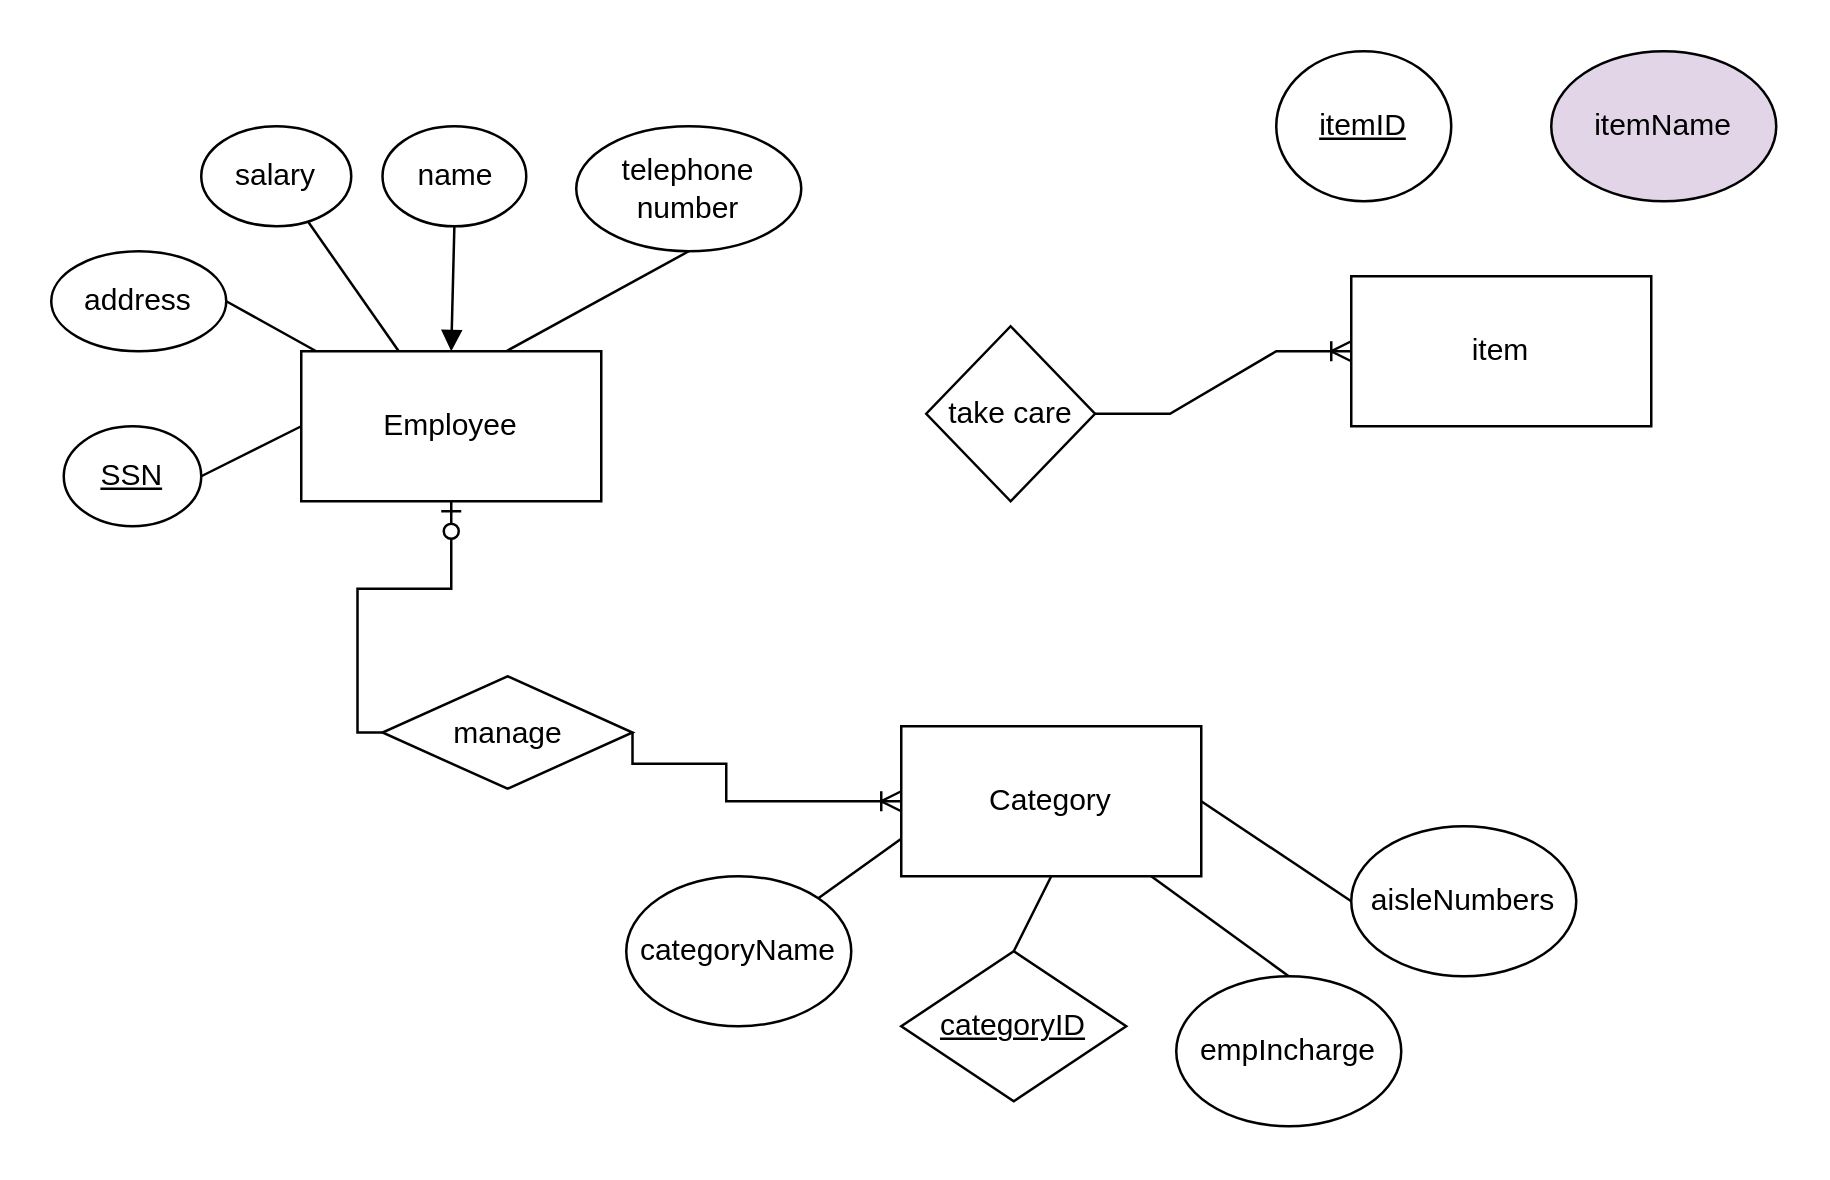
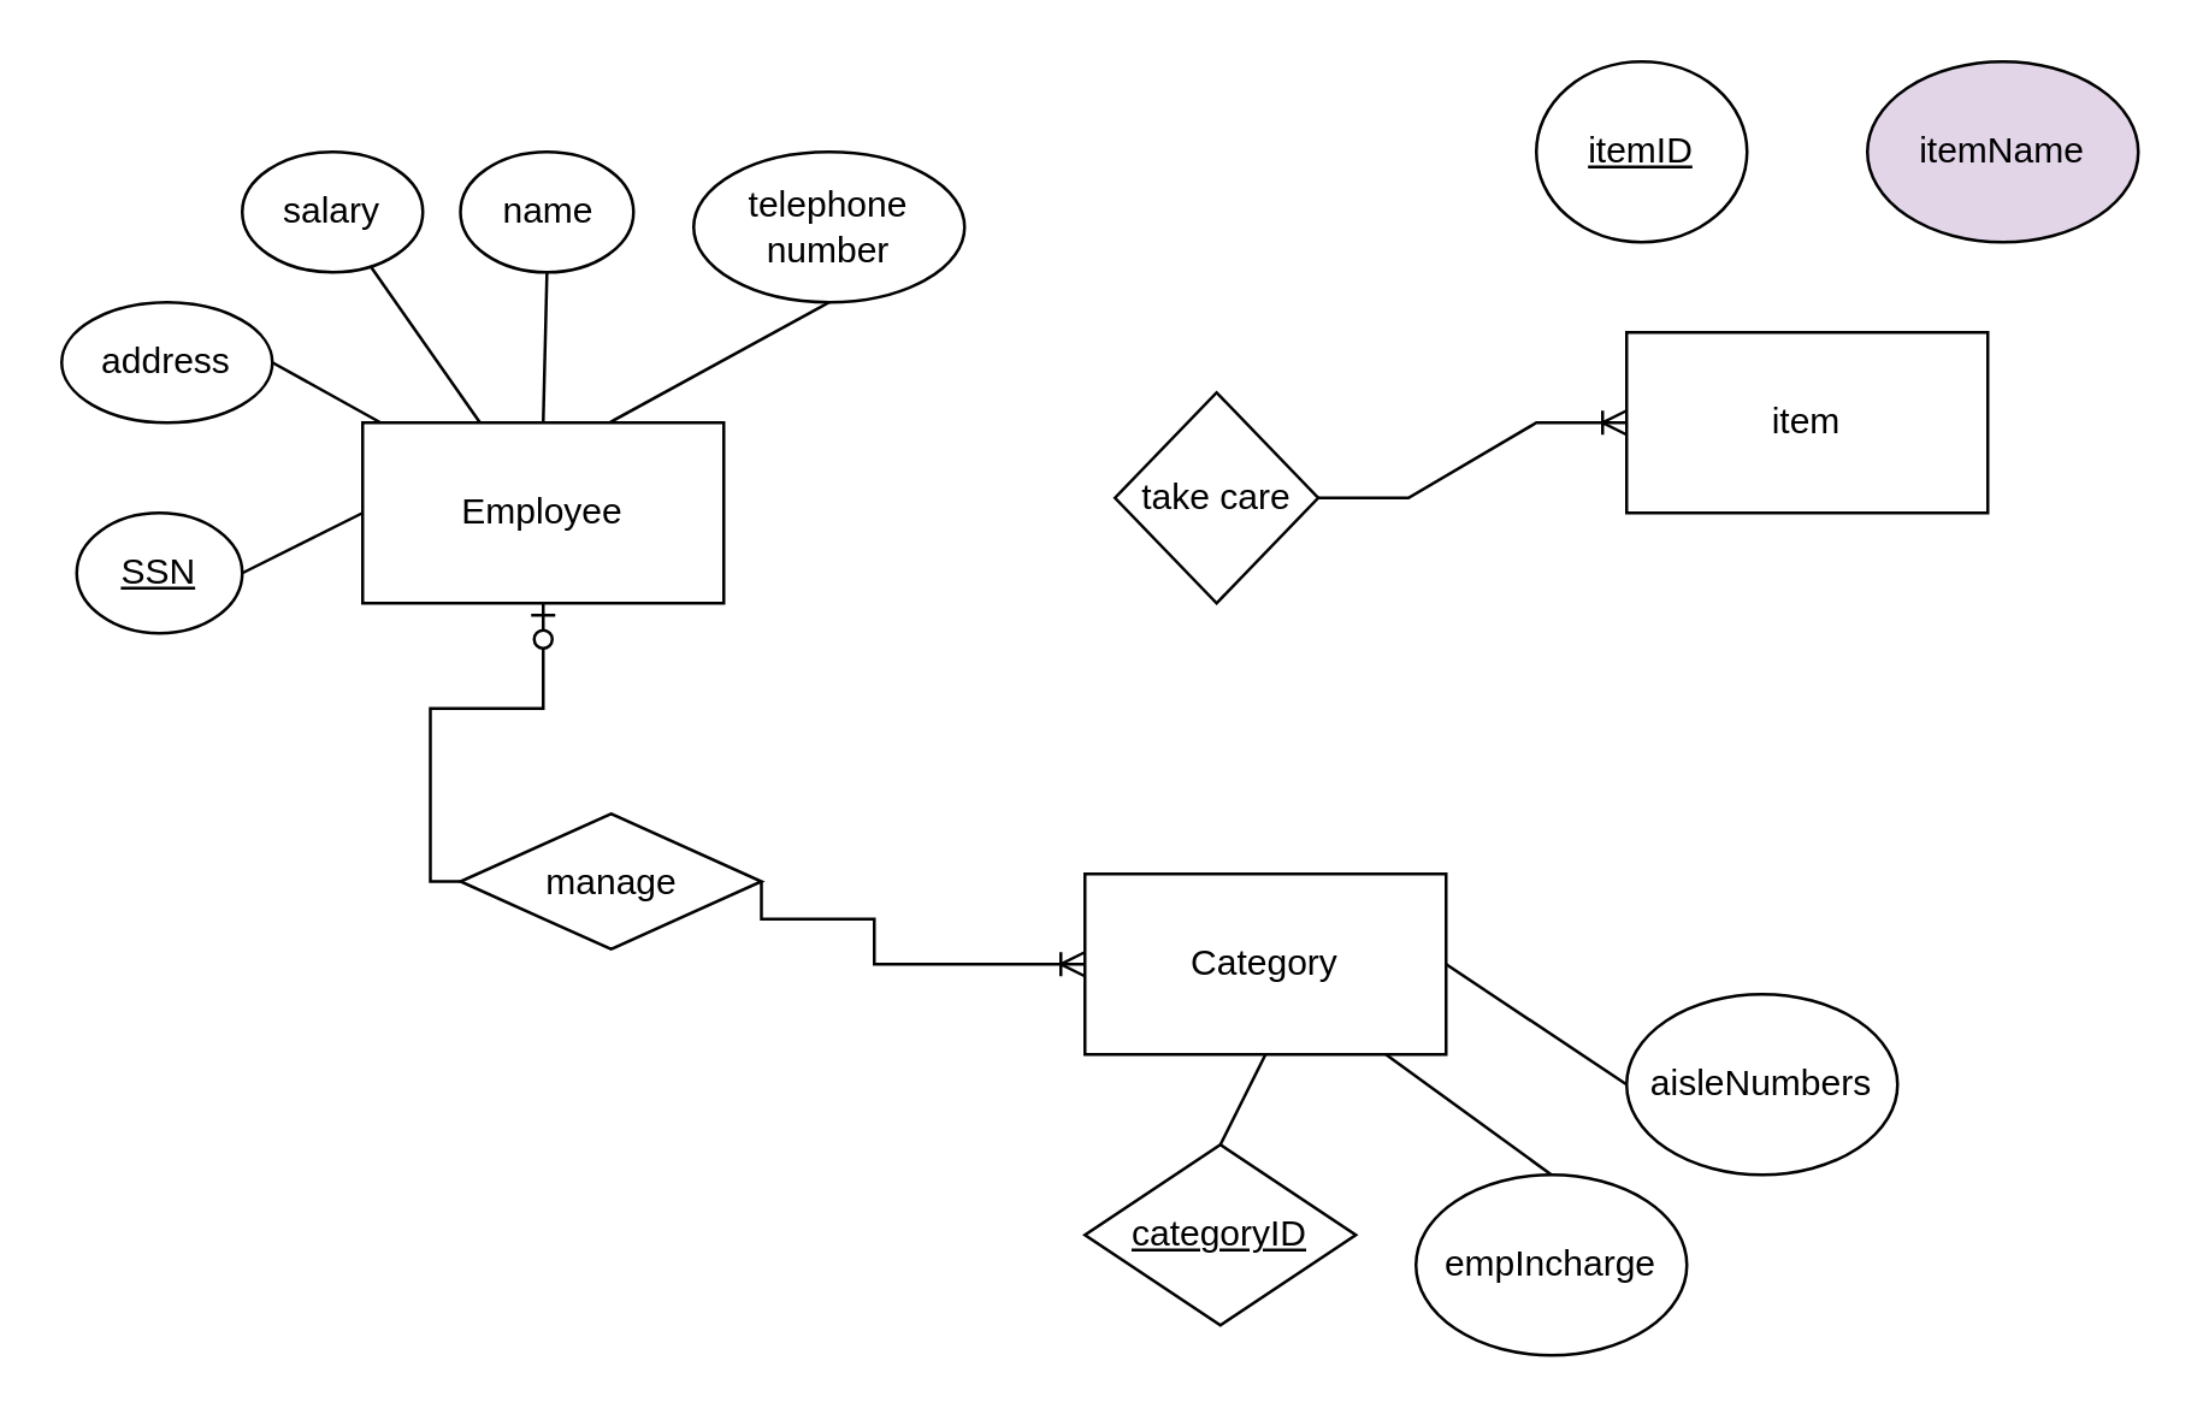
  <mxCell id="0" />
  <mxCell id="1" parent="0" />
  <mxCell id="2" value="Employee&lt;br&gt;" style="rounded=0;whiteSpace=wrap;html=1;" vertex="1" parent="1"><mxGeometry x="120" y="140" width="120" height="60" as="geometry" /></mxCell>
  <mxCell id="3" value="&lt;u&gt;SSN&lt;/u&gt;" style="ellipse;whiteSpace=wrap;html=1;" vertex="1" parent="1"><mxGeometry x="25" y="170" width="55" height="40" as="geometry" /></mxCell>
  <mxCell id="4" value="salary&lt;br&gt;" style="ellipse;whiteSpace=wrap;html=1;" vertex="1" parent="1"><mxGeometry x="80" y="50" width="60" height="40" as="geometry" /></mxCell>
  <mxCell id="5" value="name" style="ellipse;whiteSpace=wrap;html=1;" vertex="1" parent="1"><mxGeometry x="152.5" y="50" width="57.5" height="40" as="geometry" /></mxCell>
  <mxCell id="6" value="telephone &lt;br&gt;number" style="ellipse;whiteSpace=wrap;html=1;" vertex="1" parent="1"><mxGeometry x="230" y="50" width="90" height="50" as="geometry" /></mxCell>
  <mxCell id="7" value="address" style="ellipse;whiteSpace=wrap;html=1;" vertex="1" parent="1"><mxGeometry x="20" y="100" width="70" height="40" as="geometry" /></mxCell>
  <mxCell id="8" value="" style="endArrow=none;html=1;rounded=0;exitX=1;exitY=0.5;exitDx=0;exitDy=0;entryX=0;entryY=0.5;entryDx=0;entryDy=0;" edge="1" parent="1" source="3" target="2"><mxGeometry width="50" height="50" relative="1" as="geometry"><mxPoint x="530" y="300" as="sourcePoint" /><mxPoint x="580" y="250" as="targetPoint" /></mxGeometry></mxCell>
  <mxCell id="9" value="" style="endArrow=none;html=1;rounded=0;exitX=1;exitY=0.5;exitDx=0;exitDy=0;" edge="1" parent="1" source="7" target="2"><mxGeometry width="50" height="50" relative="1" as="geometry"><mxPoint x="530" y="300" as="sourcePoint" /><mxPoint x="580" y="250" as="targetPoint" /></mxGeometry></mxCell>
  <mxCell id="10" value="" style="endArrow=none;html=1;rounded=0;" edge="1" parent="1" source="4" target="2"><mxGeometry width="50" height="50" relative="1" as="geometry"><mxPoint x="530" y="300" as="sourcePoint" /><mxPoint x="580" y="250" as="targetPoint" /></mxGeometry></mxCell>
- <mxCell id="11" value="" style="endArrow=block;html=1;rounded=0;exitX=0.5;exitY=1;exitDx=0;exitDy=0;entryX=0.5;entryY=0;entryDx=0;entryDy=0;" edge="1" parent="1" source="5" target="2"><mxGeometry width="50" height="50" relative="1" as="geometry"><mxPoint x="530" y="300" as="sourcePoint" /><mxPoint x="580" y="250" as="targetPoint" /></mxGeometry></mxCell>
+ <mxCell id="11" value="" style="endArrow=none;html=1;rounded=0;exitX=0.5;exitY=1;exitDx=0;exitDy=0;entryX=0.5;entryY=0;entryDx=0;entryDy=0;" edge="1" parent="1" source="5" target="2"><mxGeometry width="50" height="50" relative="1" as="geometry"><mxPoint x="530" y="300" as="sourcePoint" /><mxPoint x="580" y="250" as="targetPoint" /></mxGeometry></mxCell>
  <mxCell id="12" value="" style="endArrow=none;html=1;rounded=0;entryX=0.683;entryY=0;entryDx=0;entryDy=0;entryPerimeter=0;exitX=0.5;exitY=1;exitDx=0;exitDy=0;" edge="1" parent="1" source="6" target="2"><mxGeometry width="50" height="50" relative="1" as="geometry"><mxPoint x="260" y="100" as="sourcePoint" /><mxPoint x="580" y="250" as="targetPoint" /></mxGeometry></mxCell>
  <mxCell id="13" value="Category" style="rounded=0;whiteSpace=wrap;html=1;" vertex="1" parent="1"><mxGeometry x="360" y="290" width="120" height="60" as="geometry" /></mxCell>
  <mxCell id="14" value="&lt;u&gt;categoryID&lt;/u&gt;" style="rhombus;whiteSpace=wrap;html=1;" vertex="1" parent="1"><mxGeometry x="360" y="380" width="90" height="60" as="geometry" /></mxCell>
- <mxCell id="15" value="categoryName" style="ellipse;whiteSpace=wrap;html=1;" vertex="1" parent="1"><mxGeometry x="250" y="350" width="90" height="60" as="geometry" /></mxCell>
  <mxCell id="16" value="empIncharge" style="ellipse;whiteSpace=wrap;html=1;" vertex="1" parent="1"><mxGeometry x="470" y="390" width="90" height="60" as="geometry" /></mxCell>
  <mxCell id="17" value="aisleNumbers" style="ellipse;whiteSpace=wrap;html=1;" vertex="1" parent="1"><mxGeometry x="540" y="330" width="90" height="60" as="geometry" /></mxCell>
- <mxCell id="18" value="" style="endArrow=none;html=1;rounded=0;exitX=1;exitY=0;exitDx=0;exitDy=0;entryX=0;entryY=0.75;entryDx=0;entryDy=0;" edge="1" parent="1" source="15" target="13"><mxGeometry width="50" height="50" relative="1" as="geometry"><mxPoint x="450" y="460" as="sourcePoint" /><mxPoint x="500" y="410" as="targetPoint" /></mxGeometry></mxCell>
  <mxCell id="19" value="" style="endArrow=none;html=1;rounded=0;exitX=0.5;exitY=0;exitDx=0;exitDy=0;entryX=0.5;entryY=1;entryDx=0;entryDy=0;" edge="1" parent="1" source="14" target="13"><mxGeometry width="50" height="50" relative="1" as="geometry"><mxPoint x="450" y="460" as="sourcePoint" /><mxPoint x="500" y="410" as="targetPoint" /></mxGeometry></mxCell>
  <mxCell id="20" value="" style="endArrow=none;html=1;rounded=0;exitX=0.5;exitY=0;exitDx=0;exitDy=0;" edge="1" parent="1" source="16"><mxGeometry width="50" height="50" relative="1" as="geometry"><mxPoint x="450" y="460" as="sourcePoint" /><mxPoint x="460" y="350" as="targetPoint" /></mxGeometry></mxCell>
  <mxCell id="21" value="" style="endArrow=none;html=1;rounded=0;exitX=0;exitY=0.5;exitDx=0;exitDy=0;entryX=1;entryY=0.5;entryDx=0;entryDy=0;" edge="1" parent="1" source="17" target="13"><mxGeometry width="50" height="50" relative="1" as="geometry"><mxPoint x="450" y="460" as="sourcePoint" /><mxPoint x="500" y="410" as="targetPoint" /></mxGeometry></mxCell>
  <mxCell id="22" value="manage" style="rhombus;whiteSpace=wrap;html=1;" vertex="1" parent="1"><mxGeometry x="152.5" y="270" width="100" height="45" as="geometry" /></mxCell>
  <mxCell id="23" value="" style="edgeStyle=orthogonalEdgeStyle;fontSize=12;html=1;endArrow=ERoneToMany;rounded=0;exitX=1;exitY=0.5;exitDx=0;exitDy=0;entryX=0;entryY=0.5;entryDx=0;entryDy=0;" edge="1" parent="1" source="22" target="13"><mxGeometry width="100" height="100" relative="1" as="geometry"><mxPoint x="500" y="280" as="sourcePoint" /><mxPoint x="290" y="320" as="targetPoint" /><Array as="points"><mxPoint x="290" y="305" /><mxPoint x="290" y="320" /></Array></mxGeometry></mxCell>
  <mxCell id="24" value="" style="edgeStyle=orthogonalEdgeStyle;fontSize=12;html=1;endArrow=ERzeroToOne;endFill=1;rounded=0;exitX=0;exitY=0.5;exitDx=0;exitDy=0;" edge="1" parent="1" source="22" target="2"><mxGeometry width="100" height="100" relative="1" as="geometry"><mxPoint x="500" y="360" as="sourcePoint" /><mxPoint x="600" y="260" as="targetPoint" /></mxGeometry></mxCell>
  <mxCell id="25" value="item" style="rounded=0;whiteSpace=wrap;html=1;" vertex="1" parent="1"><mxGeometry x="540" y="110" width="120" height="60" as="geometry" /></mxCell>
  <mxCell id="26" value="itemName" style="ellipse;whiteSpace=wrap;html=1;fillColor=#e1d5e7;" vertex="1" parent="1"><mxGeometry x="620" y="20" width="90" height="60" as="geometry" /></mxCell>
  <mxCell id="27" value="&lt;u&gt;itemID&lt;/u&gt;" style="ellipse;whiteSpace=wrap;html=1;" vertex="1" parent="1"><mxGeometry x="510" y="20" width="70" height="60" as="geometry" /></mxCell>
  <mxCell id="28" value="take care" style="rhombus;whiteSpace=wrap;html=1;" vertex="1" parent="1"><mxGeometry x="370" y="130" width="67.5" height="70" as="geometry" /></mxCell>
  <mxCell id="29" value="" style="edgeStyle=entityRelationEdgeStyle;fontSize=12;html=1;endArrow=ERoneToMany;rounded=0;exitX=1;exitY=0.5;exitDx=0;exitDy=0;entryX=0;entryY=0.5;entryDx=0;entryDy=0;" edge="1" parent="1" source="28" target="25"><mxGeometry width="100" height="100" relative="1" as="geometry"><mxPoint x="500" y="360" as="sourcePoint" /><mxPoint x="600" y="260" as="targetPoint" /></mxGeometry></mxCell>
